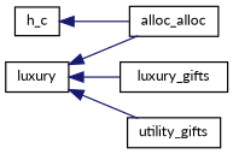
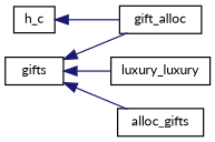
  digraph {
    fontname=Lato
    rankdir=LR
    node [color=black fillcolor=white fontname=Lato fontsize=10 shape=record style=filled]
    edge [color=midnightblue dir=back fontname=Lato fontsize=10 labelfontname=Helvetica labelfontsize=10 style=solid]
-   n1 [height=0.2 label=luxury width=0.4]
-   n2 [height=0.2 label=alloc_alloc width=0.4]
-   n3 [height=0.2 label=luxury_gifts width=0.4]
-   n4 [height=0.2 label=utility_gifts width=0.4]
+   n1 [height=0.2 label=gifts width=0.4]
+   n2 [height=0.2 label=gift_alloc width=0.4]
+   n3 [height=0.2 label=luxury_luxury width=0.4]
+   n4 [height=0.2 label=alloc_gifts width=0.4]
    n5 [height=0.2 label=h_c width=0.4]
    n1 -> n2
    n1 -> n3
    n1 -> n4
    n5 -> n2
  }
